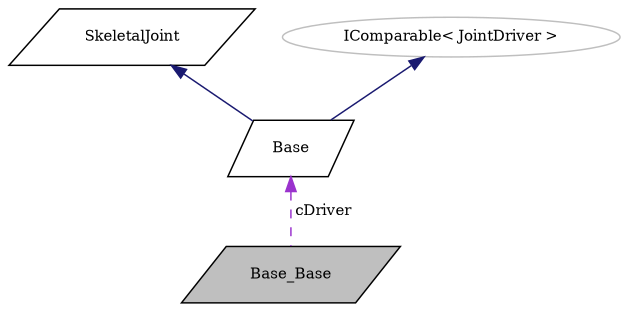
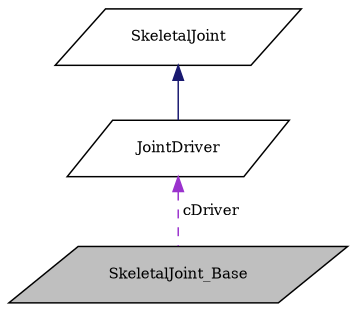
  digraph {
    fontname="DejaVu Serif"
    node [color=black fillcolor=white fontname="DejaVu Serif" fontsize=10 shape=parallelogram style=filled]
    edge [color=midnightblue dir=back fontname="DejaVu Serif" fontsize=10 labelfontname=Helvetica labelfontsize=10 style=solid]
-   n1 [fillcolor=grey75 fontcolor=black height=0.2 label=Base_Base width=0.4]
-   n2 [height=0.2 label=Base width=0.4]
+   n1 [fillcolor=grey75 fontcolor=black height=0.2 label=SkeletalJoint_Base width=0.4]
+   n2 [height=0.2 label=JointDriver width=0.4]
    n3 [height=0.2 label=SkeletalJoint width=0.4]
-   n4 [color=grey75 height=0.2 label="IComparable\< JointDriver \>" shape=ellipse width=0.4]
    n2 -> n1 [color=darkorchid3 label=" cDriver" style=dashed]
    n3 -> n2
-   n4 -> n2
  }
